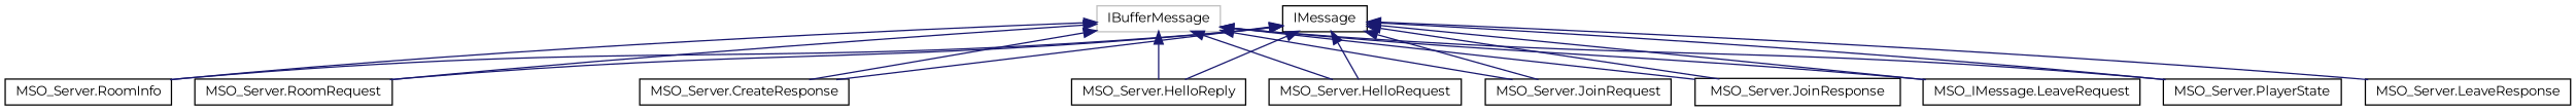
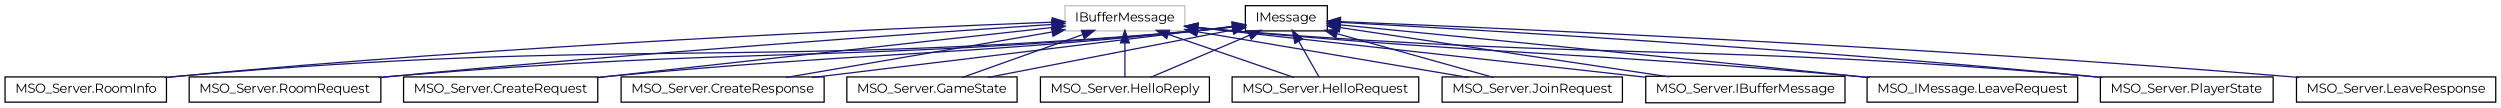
  digraph {
    fontname=Montserrat
    rankdir=TB
    node [color=black fillcolor=white fontname=Montserrat fontsize=10 shape=record style=filled]
    edge [color=midnightblue dir=back fontname=Montserrat fontsize=10 labelfontname=Helvetica labelfontsize=10 style=solid]
    n1 [color=grey75 height=0.2 label=IBufferMessage width=0.4]
+   n2 [height=0.2 label="MSO_Server.CreateRequest" width=0.4]
    n3 [height=0.2 label="MSO_Server.CreateResponse" width=0.4]
+   n4 [height=0.2 label="MSO_Server.GameState" width=0.4]
    n5 [height=0.2 label="MSO_Server.HelloReply" width=0.4]
    n6 [height=0.2 label="MSO_Server.HelloRequest" width=0.4]
    n7 [height=0.2 label="MSO_Server.JoinRequest" width=0.4]
-   n8 [height=0.2 label="MSO_Server.JoinResponse" width=0.4]
+   n8 [height=0.2 label="MSO_Server.IBufferMessage" width=0.4]
    n9 [height=0.2 label="MSO_IMessage.LeaveRequest" width=0.4]
    n10 [height=0.2 label="MSO_Server.PlayerState" width=0.4]
    n11 [height=0.2 label="MSO_Server.RoomInfo" width=0.4]
    n12 [height=0.2 label="MSO_Server.RoomRequest" width=0.4]
    n13 [height=0.2 label="MSO_Server.LeaveResponse" width=0.4]
    n14 [height=0.2 label=IMessage width=0.4]
+   n1 -> n2
    n1 -> n3
+   n1 -> n4
    n1 -> n5
    n1 -> n6
    n1 -> n7
    n1 -> n8
    n1 -> n9
    n1 -> n10
    n1 -> n11
    n1 -> n12
+   n14 -> n2
    n14 -> n3
+   n14 -> n4
    n14 -> n5
    n14 -> n6
    n14 -> n7
    n14 -> n8
    n14 -> n9
    n14 -> n10
    n14 -> n11
    n14 -> n12
    n14 -> n13
  }
